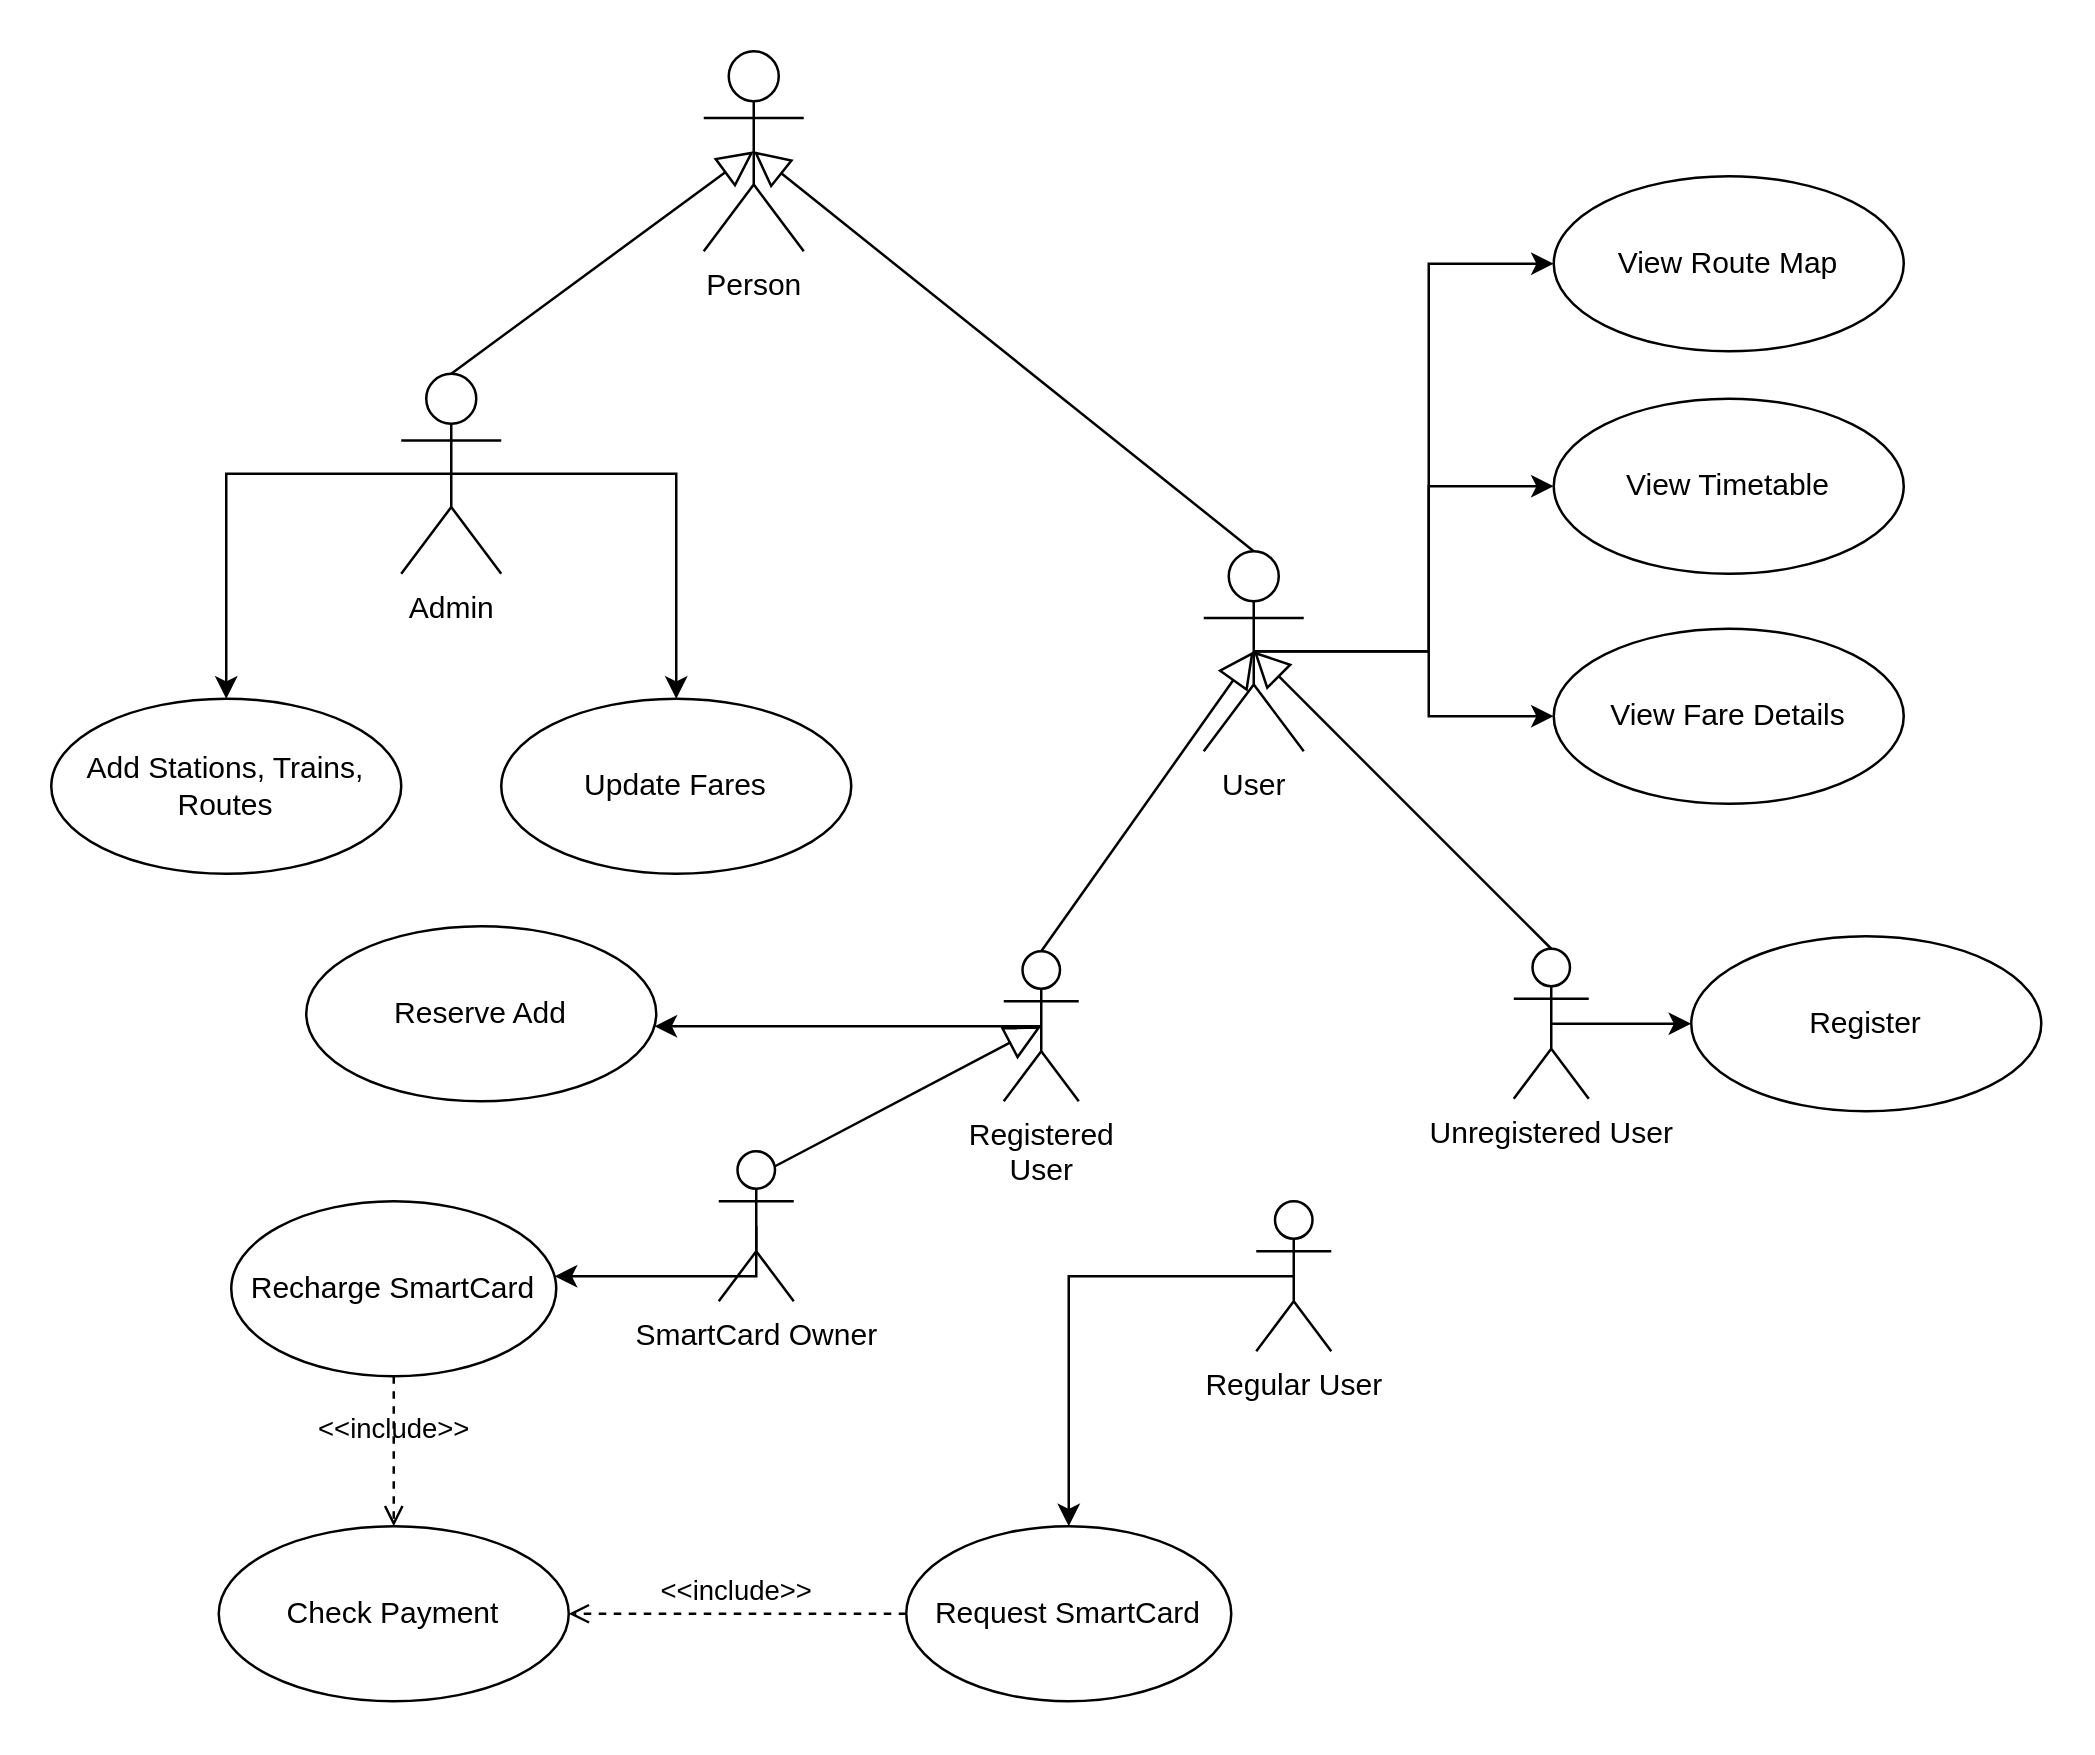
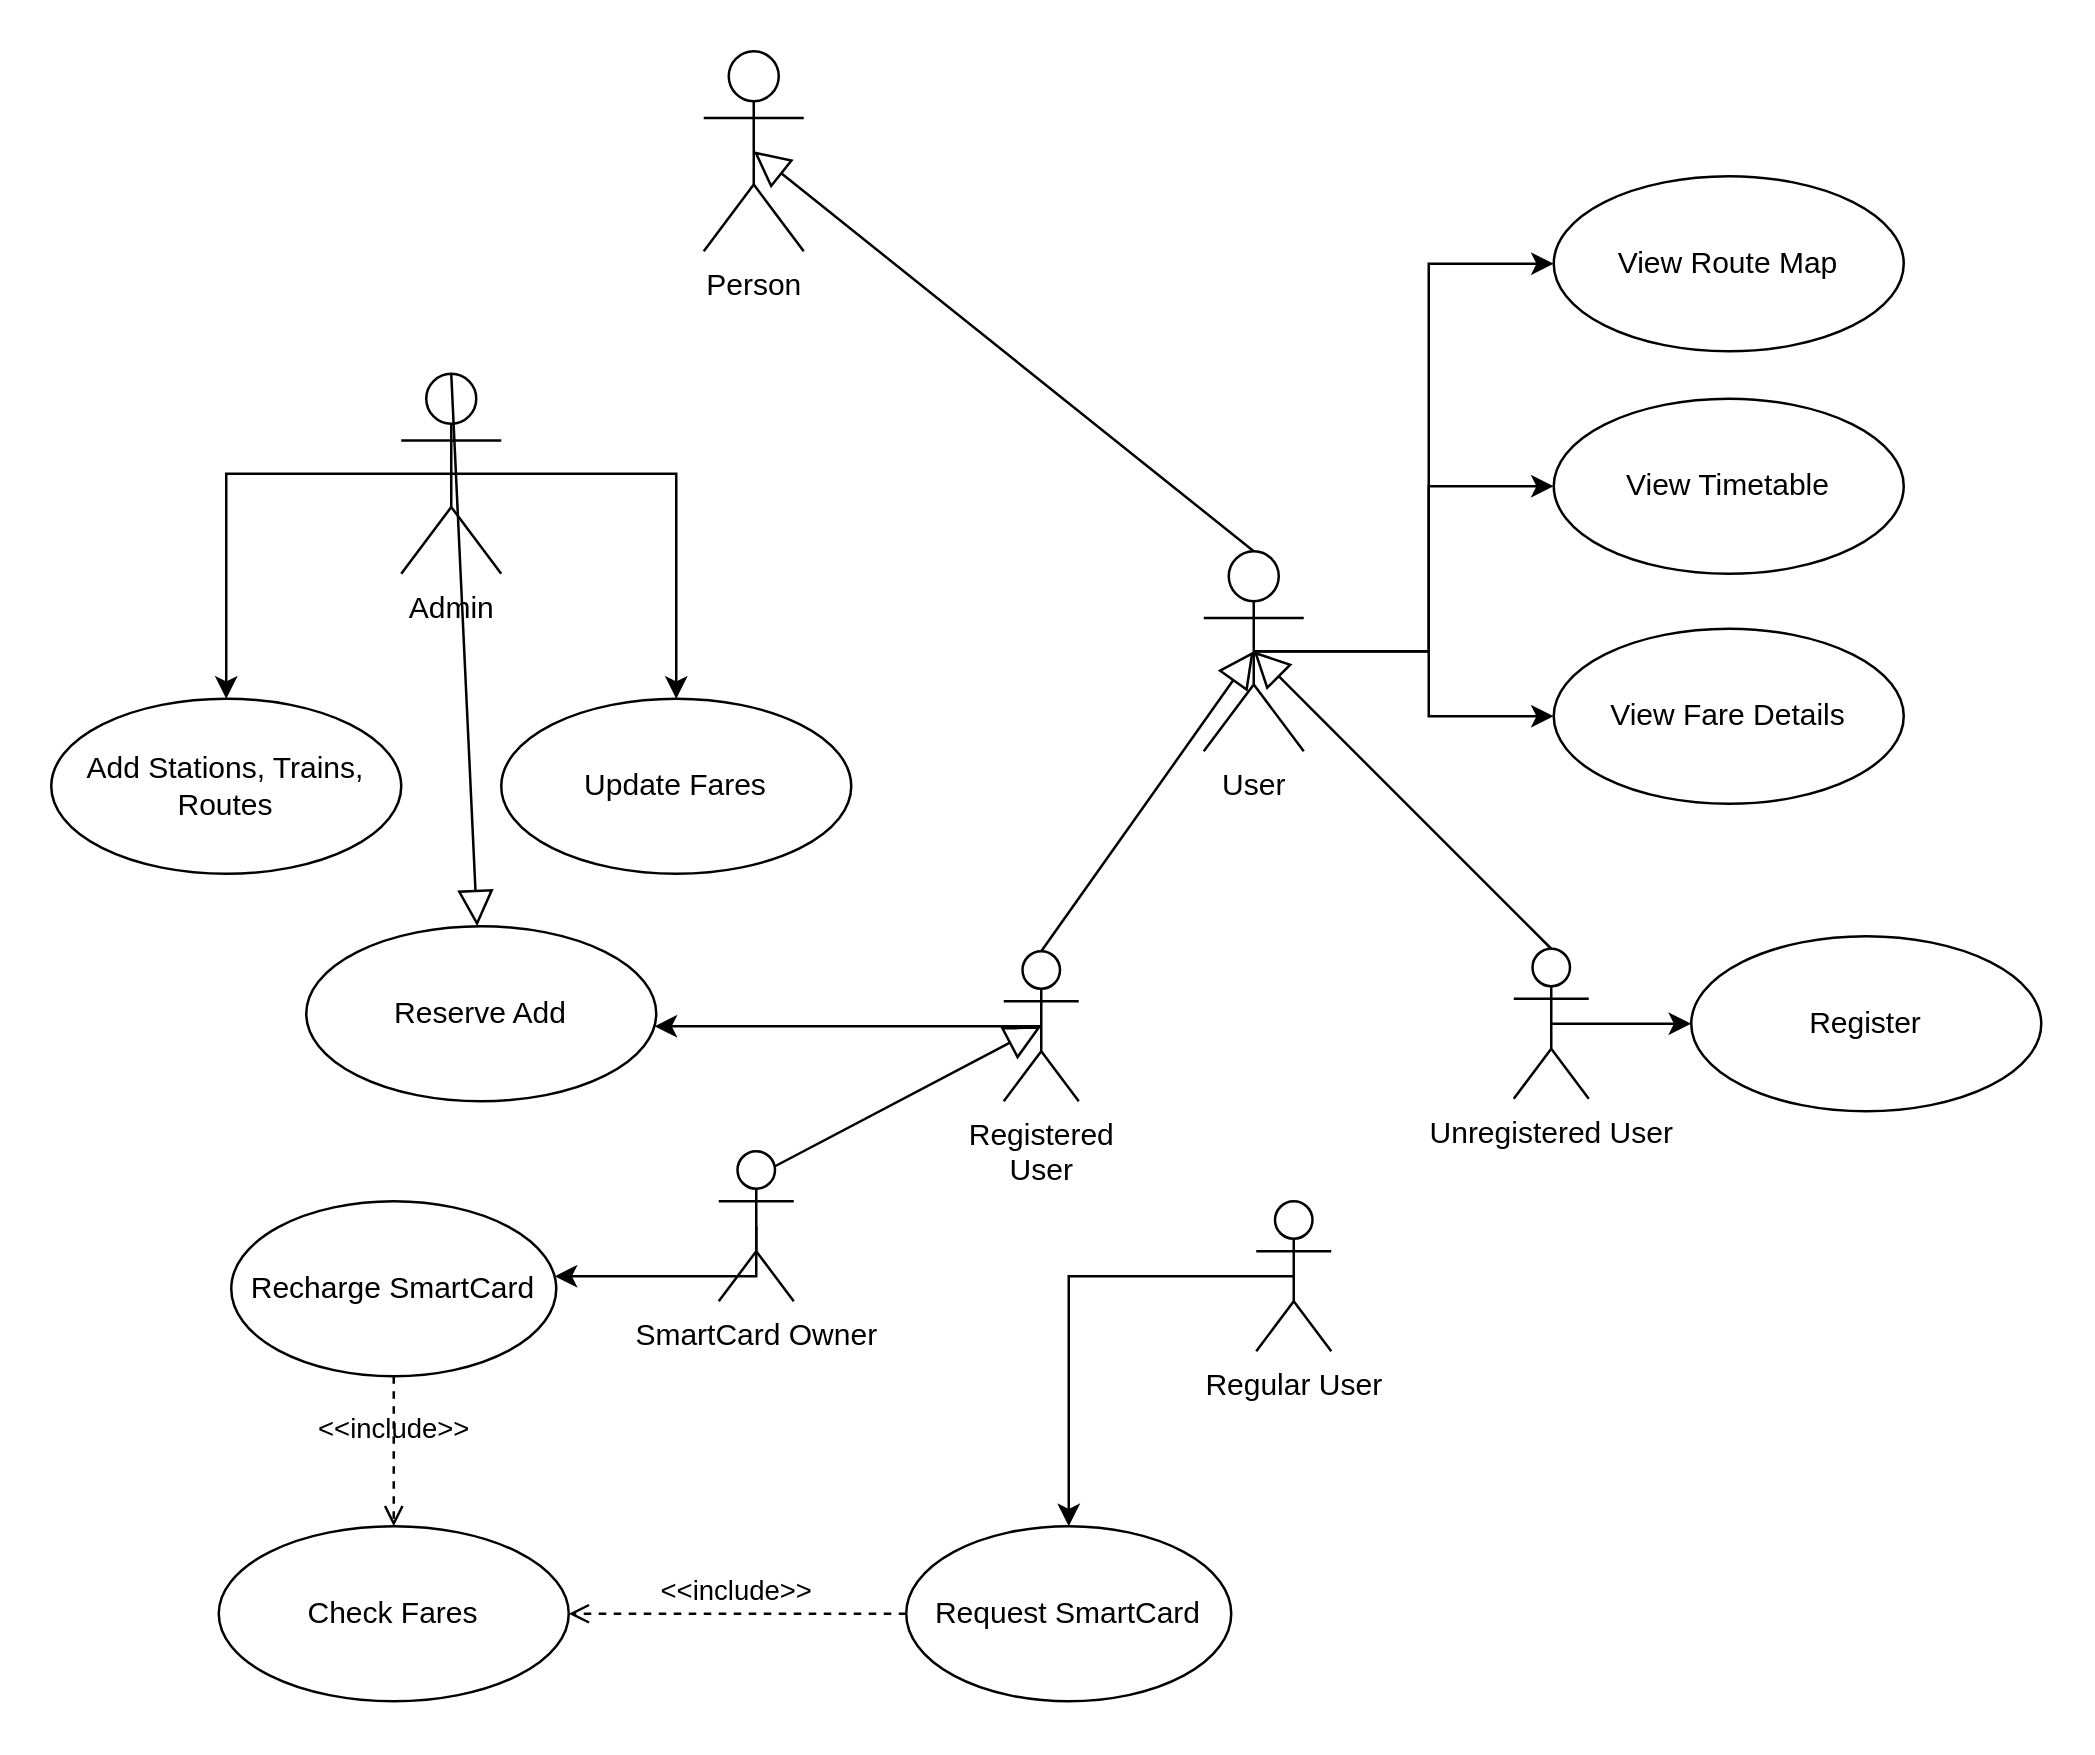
  <mxCell id="0" />
  <mxCell id="1" parent="0" />
  <mxCell id="2" style="edgeStyle=orthogonalEdgeStyle;rounded=0;orthogonalLoop=1;jettySize=auto;html=1;exitX=0.5;exitY=0.5;exitDx=0;exitDy=0;exitPerimeter=0;" parent="1" source="3" target="4" edge="1"><mxGeometry relative="1" as="geometry"><mxPoint x="222" y="450" as="targetPoint" /><Array as="points"><mxPoint x="222" y="510" /></Array></mxGeometry></mxCell>
  <mxCell id="3" value="SmartCard Owner" style="shape=umlActor;html=1;verticalLabelPosition=bottom;verticalAlign=top;align=center;" parent="1" vertex="1"><mxGeometry x="287" y="460" width="30" height="60" as="geometry" /></mxCell>
  <mxCell id="4" value="Recharge SmartCard" style="ellipse;whiteSpace=wrap;html=1;" parent="1" vertex="1"><mxGeometry x="92" y="480" width="130" height="70" as="geometry" /></mxCell>
  <mxCell id="5" style="edgeStyle=orthogonalEdgeStyle;rounded=0;orthogonalLoop=1;jettySize=auto;html=1;exitX=0.5;exitY=0.5;exitDx=0;exitDy=0;exitPerimeter=0;entryX=0;entryY=0.5;entryDx=0;entryDy=0;" edge="1" parent="1" source="8" target="9"><mxGeometry relative="1" as="geometry" /></mxCell>
  <mxCell id="6" style="edgeStyle=orthogonalEdgeStyle;rounded=0;orthogonalLoop=1;jettySize=auto;html=1;exitX=0.5;exitY=0.5;exitDx=0;exitDy=0;exitPerimeter=0;entryX=0;entryY=0.5;entryDx=0;entryDy=0;" edge="1" parent="1" source="8" target="10"><mxGeometry relative="1" as="geometry" /></mxCell>
  <mxCell id="7" style="edgeStyle=orthogonalEdgeStyle;rounded=0;orthogonalLoop=1;jettySize=auto;html=1;exitX=0.5;exitY=0.5;exitDx=0;exitDy=0;exitPerimeter=0;entryX=0;entryY=0.5;entryDx=0;entryDy=0;" edge="1" parent="1" source="8" target="11"><mxGeometry relative="1" as="geometry" /></mxCell>
  <mxCell id="8" value="User" style="shape=umlActor;html=1;verticalLabelPosition=bottom;verticalAlign=top;align=center;" parent="1" vertex="1"><mxGeometry x="481" y="220" width="40" height="80" as="geometry" /></mxCell>
  <mxCell id="9" value="View Timetable" style="ellipse;whiteSpace=wrap;html=1;" parent="1" vertex="1"><mxGeometry x="621" y="159" width="140" height="70" as="geometry" /></mxCell>
  <mxCell id="10" value="View Fare Details" style="ellipse;whiteSpace=wrap;html=1;" parent="1" vertex="1"><mxGeometry x="621" y="251" width="140" height="70" as="geometry" /></mxCell>
  <mxCell id="11" value="View Route Map" style="ellipse;whiteSpace=wrap;html=1;" parent="1" vertex="1"><mxGeometry x="621" y="70" width="140" height="70" as="geometry" /></mxCell>
  <mxCell id="12" value="" style="edgeStyle=none;html=1;endArrow=block;endFill=0;endSize=12;verticalAlign=bottom;entryX=0.5;entryY=0.5;entryDx=0;entryDy=0;entryPerimeter=0;exitX=0.5;exitY=0;exitDx=0;exitDy=0;exitPerimeter=0;" parent="1" source="17" target="8" edge="1"><mxGeometry width="160" relative="1" as="geometry"><mxPoint x="381" y="370" as="sourcePoint" /><mxPoint x="611" y="260" as="targetPoint" /></mxGeometry></mxCell>
  <mxCell id="13" value="" style="edgeStyle=none;html=1;endArrow=block;endFill=0;endSize=12;verticalAlign=bottom;entryX=0.5;entryY=0.5;entryDx=0;entryDy=0;entryPerimeter=0;exitX=0.5;exitY=0;exitDx=0;exitDy=0;exitPerimeter=0;" parent="1" source="15" target="8" edge="1"><mxGeometry width="160" relative="1" as="geometry"><mxPoint x="621" y="370" as="sourcePoint" /><mxPoint x="531" as="targetPoint" y="270" /></mxGeometry></mxCell>
  <mxCell id="14" style="edgeStyle=orthogonalEdgeStyle;rounded=0;orthogonalLoop=1;jettySize=auto;html=1;exitX=0.5;exitY=0.5;exitDx=0;exitDy=0;exitPerimeter=0;" parent="1" source="15" target="20" edge="1"><mxGeometry relative="1" as="geometry"><mxPoint x="770" y="418" as="targetPoint" /><Array as="points"><mxPoint x="681" y="409" /><mxPoint x="681" y="409" /></Array></mxGeometry></mxCell>
  <mxCell id="15" value="Unregistered User" style="shape=umlActor;html=1;verticalLabelPosition=bottom;verticalAlign=top;align=center;" parent="1" vertex="1"><mxGeometry x="605" y="379" width="30" height="60" as="geometry" /></mxCell>
  <mxCell id="16" style="edgeStyle=orthogonalEdgeStyle;rounded=0;orthogonalLoop=1;jettySize=auto;html=1;exitX=0.5;exitY=0.5;exitDx=0;exitDy=0;exitPerimeter=0;" parent="1" source="17" target="19" edge="1"><mxGeometry relative="1" as="geometry"><mxPoint x="472" y="510" as="targetPoint" /><Array as="points"><mxPoint x="312" y="410" /><mxPoint x="312" y="410" /></Array></mxGeometry></mxCell>
  <mxCell id="17" value="&lt;div&gt;Registered&lt;/div&gt;&lt;div&gt;User&lt;/div&gt;" style="shape=umlActor;html=1;verticalLabelPosition=bottom;verticalAlign=top;align=center;" parent="1" vertex="1"><mxGeometry x="401" y="380" width="30" height="60" as="geometry" /></mxCell>
  <mxCell id="18" value="" style="edgeStyle=none;html=1;endArrow=block;endFill=0;endSize=12;verticalAlign=bottom;entryX=0.5;entryY=0.5;entryDx=0;entryDy=0;entryPerimeter=0;exitX=0.75;exitY=0.1;exitDx=0;exitDy=0;exitPerimeter=0;" parent="1" source="3" target="17" edge="1"><mxGeometry width="160" relative="1" as="geometry"><mxPoint x="302" y="470" as="sourcePoint" /><mxPoint x="292" y="450" as="targetPoint" /></mxGeometry></mxCell>
  <mxCell id="19" value="Reserve Add" style="ellipse;whiteSpace=wrap;html=1;" parent="1" vertex="1"><mxGeometry x="122" y="370" width="140" height="70" as="geometry" /></mxCell>
  <mxCell id="20" value="&lt;div&gt;Register&lt;/div&gt;" style="ellipse;whiteSpace=wrap;html=1;" parent="1" vertex="1"><mxGeometry x="676" y="374" width="140" height="70" as="geometry" /></mxCell>
  <mxCell id="21" style="edgeStyle=orthogonalEdgeStyle;rounded=0;orthogonalLoop=1;jettySize=auto;html=1;exitX=0.5;exitY=0.5;exitDx=0;exitDy=0;exitPerimeter=0;" edge="1" parent="1" source="22" target="23"><mxGeometry relative="1" as="geometry" /></mxCell>
  <mxCell id="22" value="Regular User" style="shape=umlActor;html=1;verticalLabelPosition=bottom;verticalAlign=top;align=center;" parent="1" vertex="1"><mxGeometry x="502" y="480" width="30" height="60" as="geometry" /></mxCell>
  <mxCell id="23" value="Request SmartCard" style="ellipse;whiteSpace=wrap;html=1;" parent="1" vertex="1"><mxGeometry x="362" y="610" width="130" height="70" as="geometry" /></mxCell>
  <mxCell id="24" style="edgeStyle=orthogonalEdgeStyle;rounded=0;orthogonalLoop=1;jettySize=auto;html=1;exitX=0.5;exitY=0.5;exitDx=0;exitDy=0;exitPerimeter=0;entryX=0.5;entryY=0;entryDx=0;entryDy=0;" parent="1" source="26" target="30" edge="1"><mxGeometry relative="1" as="geometry"><Array as="points"><mxPoint x="270" y="189" /></Array></mxGeometry></mxCell>
  <mxCell id="25" style="edgeStyle=orthogonalEdgeStyle;rounded=0;orthogonalLoop=1;jettySize=auto;html=1;exitX=0.5;exitY=0.5;exitDx=0;exitDy=0;exitPerimeter=0;entryX=0.5;entryY=0;entryDx=0;entryDy=0;" parent="1" source="26" target="27" edge="1"><mxGeometry relative="1" as="geometry"><Array as="points"><mxPoint x="90" y="189" /></Array></mxGeometry></mxCell>
  <mxCell id="26" value="&lt;div&gt;Admin&lt;/div&gt;&lt;div&gt;&lt;br&gt;&lt;/div&gt;" style="shape=umlActor;html=1;verticalLabelPosition=bottom;verticalAlign=top;align=center;" parent="1" vertex="1"><mxGeometry x="160" y="149" width="40" height="80" as="geometry" /></mxCell>
  <mxCell id="27" value="Add Stations, Trains, Routes" style="ellipse;whiteSpace=wrap;html=1;" parent="1" vertex="1"><mxGeometry x="20" y="279" width="140" height="70" as="geometry" /></mxCell>
  <mxCell id="28" value="&amp;lt;&amp;lt;include&amp;gt;&amp;gt;" style="edgeStyle=none;html=1;endArrow=open;verticalAlign=bottom;dashed=1;labelBackgroundColor=none;exitX=0.5;exitY=1;exitDx=0;exitDy=0;" parent="1" source="4" target="29" edge="1"><mxGeometry width="160" relative="1" as="geometry"><mxPoint x="62" y="610" as="sourcePoint" /><mxPoint x="157" y="640" as="targetPoint" /></mxGeometry></mxCell>
- <mxCell id="29" value="Check Payment" style="ellipse;whiteSpace=wrap;html=1;" parent="1" vertex="1"><mxGeometry x="87" y="610" width="140" height="70" as="geometry" /></mxCell>
+ <mxCell id="29" value="Check Fares" style="ellipse;whiteSpace=wrap;html=1;" parent="1" vertex="1"><mxGeometry x="87" y="610" width="140" height="70" as="geometry" /></mxCell>
  <mxCell id="30" value="&lt;div&gt;Update Fares&lt;/div&gt;" style="ellipse;whiteSpace=wrap;html=1;" parent="1" vertex="1"><mxGeometry x="200" y="279" width="140" height="70" as="geometry" /></mxCell>
  <mxCell id="31" value="&amp;lt;&amp;lt;include&amp;gt;&amp;gt;" style="edgeStyle=none;html=1;endArrow=open;verticalAlign=bottom;dashed=1;labelBackgroundColor=none;exitX=0;exitY=0.5;exitDx=0;exitDy=0;" edge="1" parent="1" source="23" target="29"><mxGeometry width="160" relative="1" as="geometry"><mxPoint x="167" y="560" as="sourcePoint" /><mxPoint x="167" y="620" as="targetPoint" /></mxGeometry></mxCell>
  <mxCell id="32" value="Person" style="shape=umlActor;html=1;verticalLabelPosition=bottom;verticalAlign=top;align=center;" vertex="1" parent="1"><mxGeometry x="281" y="20" width="40" height="80" as="geometry" /></mxCell>
- <mxCell id="33" value="" style="edgeStyle=none;html=1;endArrow=block;endFill=0;endSize=12;verticalAlign=bottom;entryX=0.5;entryY=0.5;entryDx=0;entryDy=0;entryPerimeter=0;exitX=0.5;exitY=0;exitDx=0;exitDy=0;exitPerimeter=0;" edge="1" parent="1" source="26" target="32"><mxGeometry width="160" relative="1" as="geometry"><mxPoint x="235" y="390" as="sourcePoint" /><mxPoint x="511" as="targetPoint" y="270" /></mxGeometry></mxCell>
+ <mxCell id="33" value="" style="edgeStyle=none;html=1;endArrow=block;endFill=0;endSize=12;verticalAlign=bottom;exitX=0.5;exitY=0;exitDx=0;exitDy=0;exitPerimeter=0;" edge="1" parent="1" source="26" target="19"><mxGeometry width="160" relative="1" as="geometry"><mxPoint x="235" y="390" as="sourcePoint" /><mxPoint x="511" as="targetPoint" y="270" /></mxGeometry></mxCell>
  <mxCell id="34" value="" style="edgeStyle=none;html=1;endArrow=block;endFill=0;endSize=12;verticalAlign=bottom;entryX=0.5;entryY=0.5;entryDx=0;entryDy=0;entryPerimeter=0;exitX=0.5;exitY=0;exitDx=0;exitDy=0;exitPerimeter=0;" edge="1" parent="1" source="8" target="32"><mxGeometry width="160" relative="1" as="geometry"><mxPoint x="245" y="400" as="sourcePoint" /><mxPoint x="521" y="280" as="targetPoint" /></mxGeometry></mxCell>
